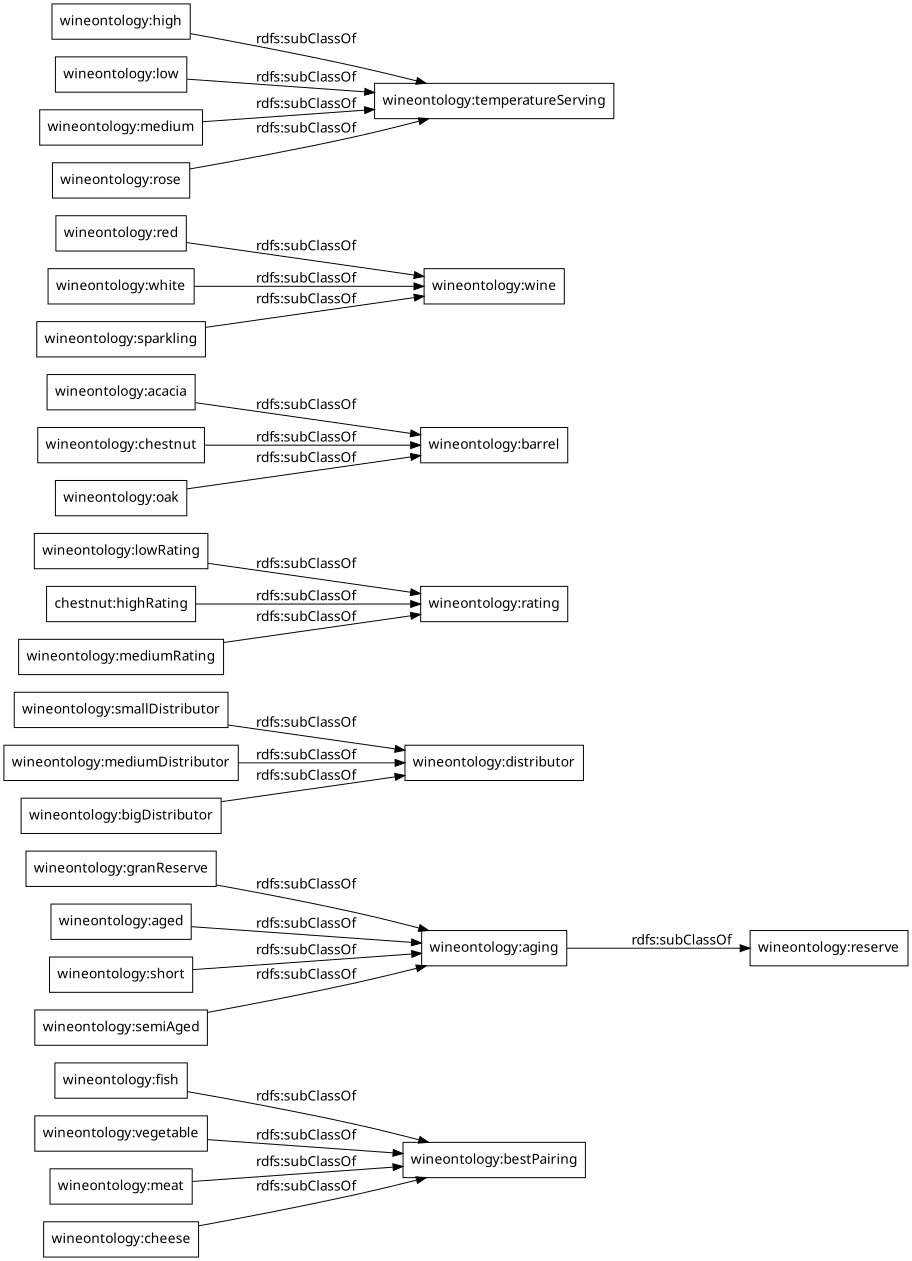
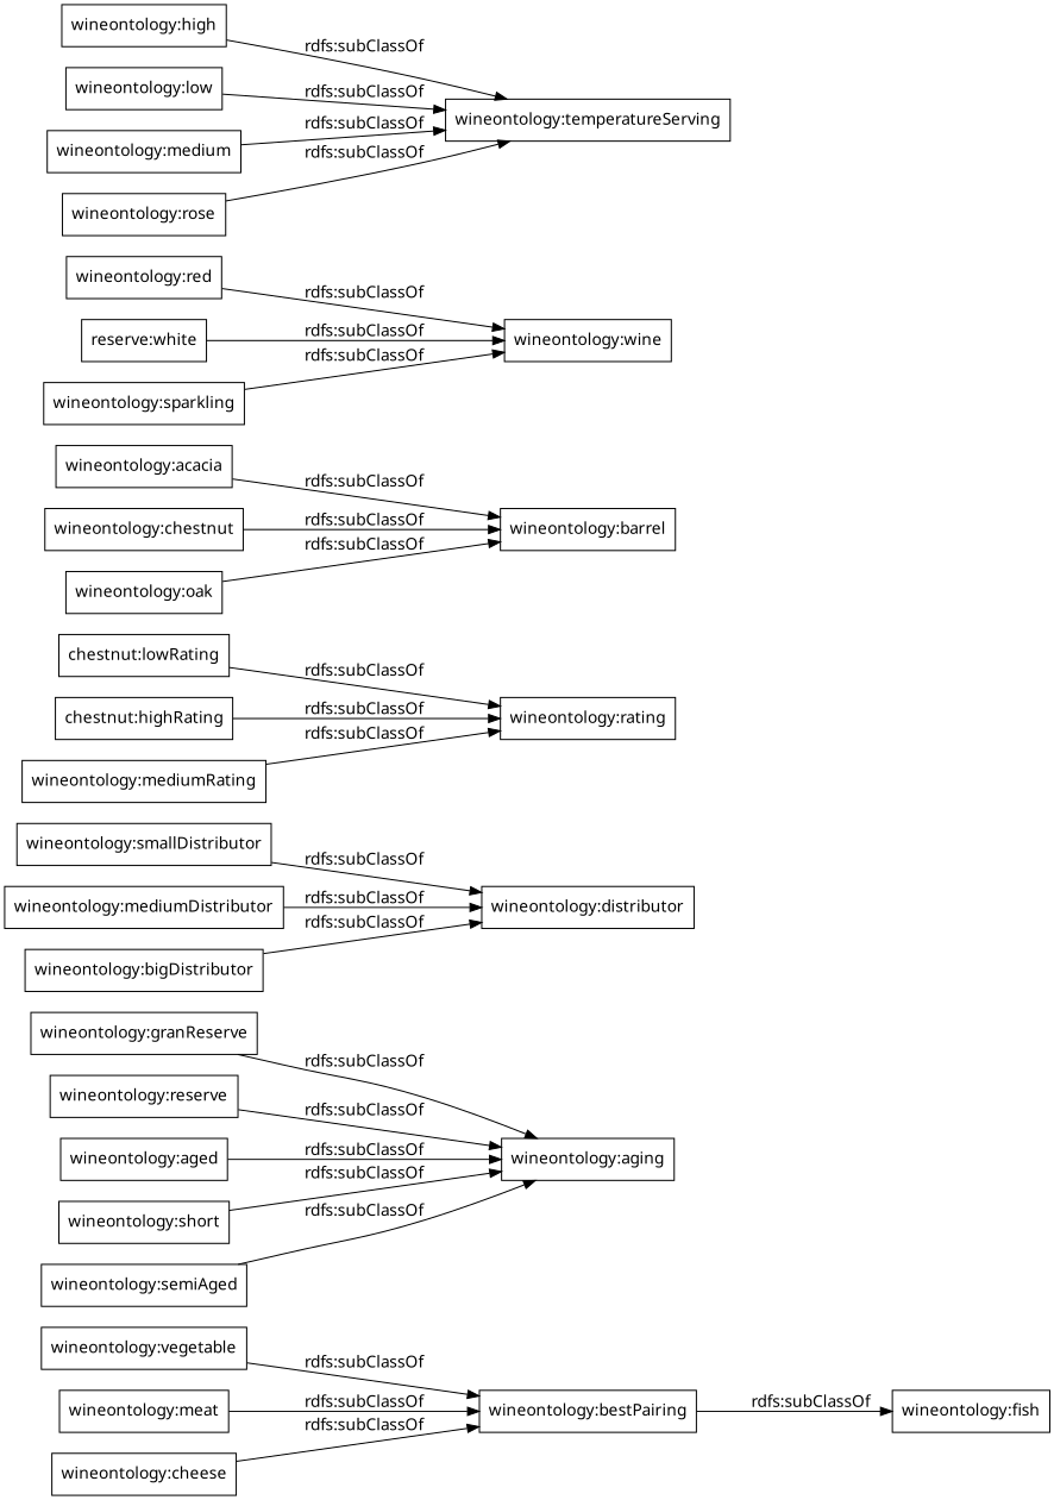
  digraph {
    fontname="Noto Sans"
    rankdir=LR
    node [color=black fontname="Noto Sans" shape=rectangle]
    edge [fontname="Noto Sans"]
    "wineontology:fish"
    "wineontology:bestPairing"
    "wineontology:granReserve"
    "wineontology:aging"
    "wineontology:smallDistributor"
    "wineontology:distributor"
    "wineontology:vegetable"
    "wineontology:mediumDistributor"
    "wineontology:meat"
-   "wineontology:lowRating"
+   "wineontology:lowRating" [label="chestnut:lowRating"]
    "wineontology:rating"
    "wineontology:acacia"
    "wineontology:barrel"
    "wineontology:reserve"
    "wineontology:red"
    "wineontology:wine"
    "wineontology:aged"
    n18 [label="chestnut:highRating"]
    "wineontology:high"
    "wineontology:temperatureServing"
    "wineontology:low"
    "wineontology:short"
    "wineontology:cheese"
    "wineontology:bigDistributor"
    "wineontology:chestnut"
    "wineontology:medium"
    "wineontology:semiAged"
-   "wineontology:white"
+   "wineontology:white" [label="reserve:white"]
    "wineontology:sparkling"
    "wineontology:oak"
    "wineontology:mediumRating"
    "wineontology:rose"
-   "wineontology:fish" -> "wineontology:bestPairing" [label="rdfs:subClassOf"]
+   "wineontology:bestPairing" -> "wineontology:fish" [label="rdfs:subClassOf"]
    "wineontology:granReserve" -> "wineontology:aging" [label="rdfs:subClassOf"]
    "wineontology:smallDistributor" -> "wineontology:distributor" [label="rdfs:subClassOf"]
    "wineontology:vegetable" -> "wineontology:bestPairing" [label="rdfs:subClassOf"]
    "wineontology:mediumDistributor" -> "wineontology:distributor" [label="rdfs:subClassOf"]
    "wineontology:meat" -> "wineontology:bestPairing" [label="rdfs:subClassOf"]
    "wineontology:lowRating" -> "wineontology:rating" [label="rdfs:subClassOf"]
    "wineontology:acacia" -> "wineontology:barrel" [label="rdfs:subClassOf"]
-   "wineontology:aging" -> "wineontology:reserve" [label="rdfs:subClassOf"]
+   "wineontology:reserve" -> "wineontology:aging" [label="rdfs:subClassOf"]
    "wineontology:red" -> "wineontology:wine" [label="rdfs:subClassOf"]
    "wineontology:aged" -> "wineontology:aging" [label="rdfs:subClassOf"]
    n18 -> "wineontology:rating" [label="rdfs:subClassOf"]
    "wineontology:high" -> "wineontology:temperatureServing" [label="rdfs:subClassOf"]
    "wineontology:low" -> "wineontology:temperatureServing" [label="rdfs:subClassOf"]
    "wineontology:short" -> "wineontology:aging" [label="rdfs:subClassOf"]
    "wineontology:cheese" -> "wineontology:bestPairing" [label="rdfs:subClassOf"]
    "wineontology:bigDistributor" -> "wineontology:distributor" [label="rdfs:subClassOf"]
    "wineontology:chestnut" -> "wineontology:barrel" [label="rdfs:subClassOf"]
    "wineontology:medium" -> "wineontology:temperatureServing" [label="rdfs:subClassOf"]
    "wineontology:semiAged" -> "wineontology:aging" [label="rdfs:subClassOf"]
    "wineontology:white" -> "wineontology:wine" [label="rdfs:subClassOf"]
    "wineontology:sparkling" -> "wineontology:wine" [label="rdfs:subClassOf"]
    "wineontology:oak" -> "wineontology:barrel" [label="rdfs:subClassOf"]
    "wineontology:mediumRating" -> "wineontology:rating" [label="rdfs:subClassOf"]
    "wineontology:rose" -> "wineontology:temperatureServing" [label="rdfs:subClassOf"]
  }
